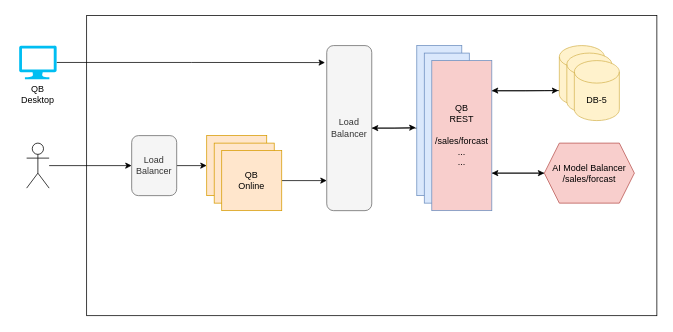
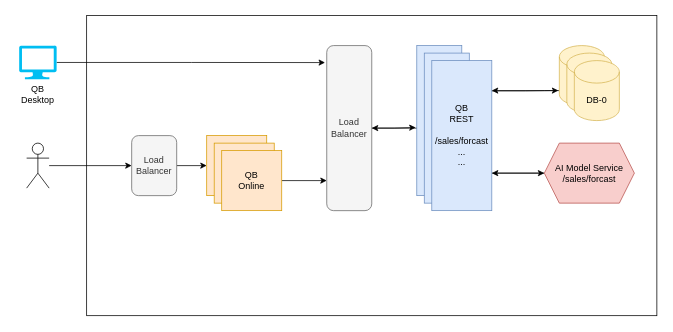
  <mxCell id="0" />
  <mxCell id="1" parent="0" />
  <mxCell id="2" value="" style="rounded=0;whiteSpace=wrap;html=1;" vertex="1" parent="1"><mxGeometry x="115" y="20" width="760" height="400" as="geometry" /></mxCell>
  <mxCell id="3" value="" style="edgeStyle=orthogonalEdgeStyle;rounded=0;orthogonalLoop=1;jettySize=auto;html=1;entryX=-0.038;entryY=0.103;entryDx=0;entryDy=0;entryPerimeter=0;" edge="1" parent="1" source="4" target="7"><mxGeometry relative="1" as="geometry"><mxPoint x="155" y="83" as="targetPoint" /></mxGeometry></mxCell>
  <mxCell id="4" value="" style="verticalLabelPosition=bottom;html=1;verticalAlign=top;align=center;strokeColor=none;fillColor=#00BEF2;shape=mxgraph.azure.computer;pointerEvents=1;" vertex="1" parent="1"><mxGeometry x="25" y="60" width="50" height="45" as="geometry" /></mxCell>
  <mxCell id="5" value="QB Desktop" style="text;html=1;align=center;verticalAlign=middle;whiteSpace=wrap;rounded=0;" vertex="1" parent="1"><mxGeometry x="20" y="110" width="60" height="30" as="geometry" /></mxCell>
  <mxCell id="6" value="" style="edgeStyle=orthogonalEdgeStyle;rounded=0;orthogonalLoop=1;jettySize=auto;html=1;entryX=-0.025;entryY=0.546;entryDx=0;entryDy=0;entryPerimeter=0;" edge="1" parent="1" source="7" target="17"><mxGeometry relative="1" as="geometry" /></mxCell>
  <mxCell id="7" value="Load&lt;div&gt;Balancer&lt;/div&gt;" style="rounded=1;whiteSpace=wrap;html=1;fillColor=#f5f5f5;fontColor=#333333;strokeColor=#666666;" vertex="1" parent="1"><mxGeometry x="435" y="60" width="60" height="220" as="geometry" /></mxCell>
  <mxCell id="8" value="QB&lt;br&gt;Online" style="whiteSpace=wrap;html=1;aspect=fixed;fillColor=#ffe6cc;strokeColor=#d79b00;" vertex="1" parent="1"><mxGeometry x="275" y="180" width="80" height="80" as="geometry" /></mxCell>
  <mxCell id="9" value="QB&lt;br&gt;Online" style="whiteSpace=wrap;html=1;aspect=fixed;fillColor=#ffe6cc;strokeColor=#d79b00;" vertex="1" parent="1"><mxGeometry x="285" y="190" width="80" height="80" as="geometry" /></mxCell>
  <mxCell id="10" value="" style="edgeStyle=orthogonalEdgeStyle;rounded=0;orthogonalLoop=1;jettySize=auto;html=1;entryX=0;entryY=0.818;entryDx=0;entryDy=0;entryPerimeter=0;" edge="1" parent="1" source="11" target="7"><mxGeometry relative="1" as="geometry" /></mxCell>
  <mxCell id="11" value="QB&lt;br&gt;Online" style="whiteSpace=wrap;html=1;aspect=fixed;fillColor=#ffe6cc;strokeColor=#d79b00;" vertex="1" parent="1"><mxGeometry x="295" y="200" width="80" height="80" as="geometry" /></mxCell>
  <mxCell id="12" value="" style="edgeStyle=orthogonalEdgeStyle;rounded=0;orthogonalLoop=1;jettySize=auto;html=1;entryX=0;entryY=0.5;entryDx=0;entryDy=0;" edge="1" parent="1" source="13" target="8"><mxGeometry relative="1" as="geometry" /></mxCell>
  <mxCell id="13" value="Load&lt;div&gt;Balancer&lt;/div&gt;" style="rounded=1;whiteSpace=wrap;html=1;fillColor=#f5f5f5;fontColor=#333333;strokeColor=#666666;" vertex="1" parent="1"><mxGeometry x="175" y="180" width="60" height="80" as="geometry" /></mxCell>
  <mxCell id="14" value="" style="edgeStyle=orthogonalEdgeStyle;rounded=0;orthogonalLoop=1;jettySize=auto;html=1;" edge="1" parent="1" source="15" target="13"><mxGeometry relative="1" as="geometry" /></mxCell>
  <mxCell id="15" value="" style="shape=umlActor;verticalLabelPosition=bottom;verticalAlign=top;html=1;outlineConnect=0;" vertex="1" parent="1"><mxGeometry x="35" y="190" width="30" height="60" as="geometry" /></mxCell>
  <mxCell id="16" value="" style="edgeStyle=orthogonalEdgeStyle;rounded=0;orthogonalLoop=1;jettySize=auto;html=1;exitX=0.048;exitY=0.545;exitDx=0;exitDy=0;exitPerimeter=0;" edge="1" parent="1" source="17" target="7"><mxGeometry relative="1" as="geometry"><Array as="points"><mxPoint x="558" y="170" /></Array></mxGeometry></mxCell>
  <mxCell id="17" value="QB&lt;br&gt;REST" style="rounded=0;whiteSpace=wrap;html=1;fillColor=#dae8fc;strokeColor=#6c8ebf;" vertex="1" parent="1"><mxGeometry x="555" y="60" width="60" height="200" as="geometry" /></mxCell>
  <mxCell id="18" value="QB&lt;br&gt;REST" style="rounded=0;whiteSpace=wrap;html=1;fillColor=#dae8fc;strokeColor=#6c8ebf;" vertex="1" parent="1"><mxGeometry x="565" y="70" width="60" height="200" as="geometry" /></mxCell>
  <mxCell id="19" value="" style="edgeStyle=orthogonalEdgeStyle;rounded=0;orthogonalLoop=1;jettySize=auto;html=1;exitX=0.971;exitY=0.202;exitDx=0;exitDy=0;exitPerimeter=0;entryX=-0.022;entryY=0.749;entryDx=0;entryDy=0;entryPerimeter=0;" edge="1" parent="1" source="21" target="23"><mxGeometry relative="1" as="geometry" /></mxCell>
  <mxCell id="20" value="" style="edgeStyle=orthogonalEdgeStyle;rounded=0;orthogonalLoop=1;jettySize=auto;html=1;" edge="1" parent="1" source="21" target="27"><mxGeometry relative="1" as="geometry"><Array as="points"><mxPoint x="665" y="230" /><mxPoint x="665" y="230" /></Array></mxGeometry></mxCell>
- <mxCell id="21" value="QB&lt;br&gt;REST&lt;div&gt;&lt;br&gt;&lt;/div&gt;&lt;div&gt;/sales/forcast&lt;/div&gt;&lt;div&gt;...&lt;/div&gt;&lt;div&gt;...&lt;/div&gt;" style="rounded=0;whiteSpace=wrap;html=1;fillColor=#f8cecc;strokeColor=#6c8ebf;" vertex="1" parent="1"><mxGeometry x="575" y="80" width="80" height="200" as="geometry" /></mxCell>
+ <mxCell id="21" value="QB&lt;br&gt;REST&lt;div&gt;&lt;br&gt;&lt;/div&gt;&lt;div&gt;/sales/forcast&lt;/div&gt;&lt;div&gt;...&lt;/div&gt;&lt;div&gt;...&lt;/div&gt;" style="rounded=0;whiteSpace=wrap;html=1;fillColor=#dae8fc;strokeColor=#6c8ebf;" vertex="1" parent="1"><mxGeometry x="575" y="80" width="80" height="200" as="geometry" /></mxCell>
  <mxCell id="22" value="" style="edgeStyle=orthogonalEdgeStyle;rounded=0;orthogonalLoop=1;jettySize=auto;html=1;" edge="1" parent="1" source="23" target="21"><mxGeometry relative="1" as="geometry"><Array as="points"><mxPoint x="725" y="120" /><mxPoint x="725" y="120" /></Array></mxGeometry></mxCell>
  <mxCell id="23" value="" style="shape=cylinder3;whiteSpace=wrap;html=1;boundedLbl=1;backgroundOutline=1;size=15;fillColor=#fff2cc;strokeColor=#d6b656;" vertex="1" parent="1"><mxGeometry x="745" y="60" width="60" height="80" as="geometry" /></mxCell>
  <mxCell id="24" value="" style="shape=cylinder3;whiteSpace=wrap;html=1;boundedLbl=1;backgroundOutline=1;size=15;fillColor=#fff2cc;strokeColor=#d6b656;" vertex="1" parent="1"><mxGeometry x="755" y="70" width="60" height="80" as="geometry" /></mxCell>
- <mxCell id="25" value="DB-5" style="shape=cylinder3;whiteSpace=wrap;html=1;boundedLbl=1;backgroundOutline=1;size=15;fillColor=#fff2cc;strokeColor=#d6b656;" vertex="1" parent="1"><mxGeometry x="765" y="80" width="60" height="80" as="geometry" /></mxCell>
+ <mxCell id="25" value="DB-0" style="shape=cylinder3;whiteSpace=wrap;html=1;boundedLbl=1;backgroundOutline=1;size=15;fillColor=#fff2cc;strokeColor=#d6b656;" vertex="1" parent="1"><mxGeometry x="765" y="80" width="60" height="80" as="geometry" /></mxCell>
  <mxCell id="26" value="" style="edgeStyle=orthogonalEdgeStyle;rounded=0;orthogonalLoop=1;jettySize=auto;html=1;" edge="1" parent="1" source="27" target="21"><mxGeometry relative="1" as="geometry"><Array as="points"><mxPoint x="655" y="230" /><mxPoint x="655" y="230" /></Array></mxGeometry></mxCell>
- <mxCell id="27" value="AI Model Balancer&lt;div&gt;/sales/forcast&lt;/div&gt;" style="shape=hexagon;perimeter=hexagonPerimeter2;whiteSpace=wrap;html=1;fixedSize=1;fillColor=#f8cecc;strokeColor=#b85450;" vertex="1" parent="1"><mxGeometry x="725" y="190" width="120" height="80" as="geometry" /></mxCell>
+ <mxCell id="27" value="AI Model Service&lt;div&gt;/sales/forcast&lt;/div&gt;" style="shape=hexagon;perimeter=hexagonPerimeter2;whiteSpace=wrap;html=1;fixedSize=1;fillColor=#f8cecc;strokeColor=#b85450;" vertex="1" parent="1"><mxGeometry x="725" y="190" width="120" height="80" as="geometry" /></mxCell>
